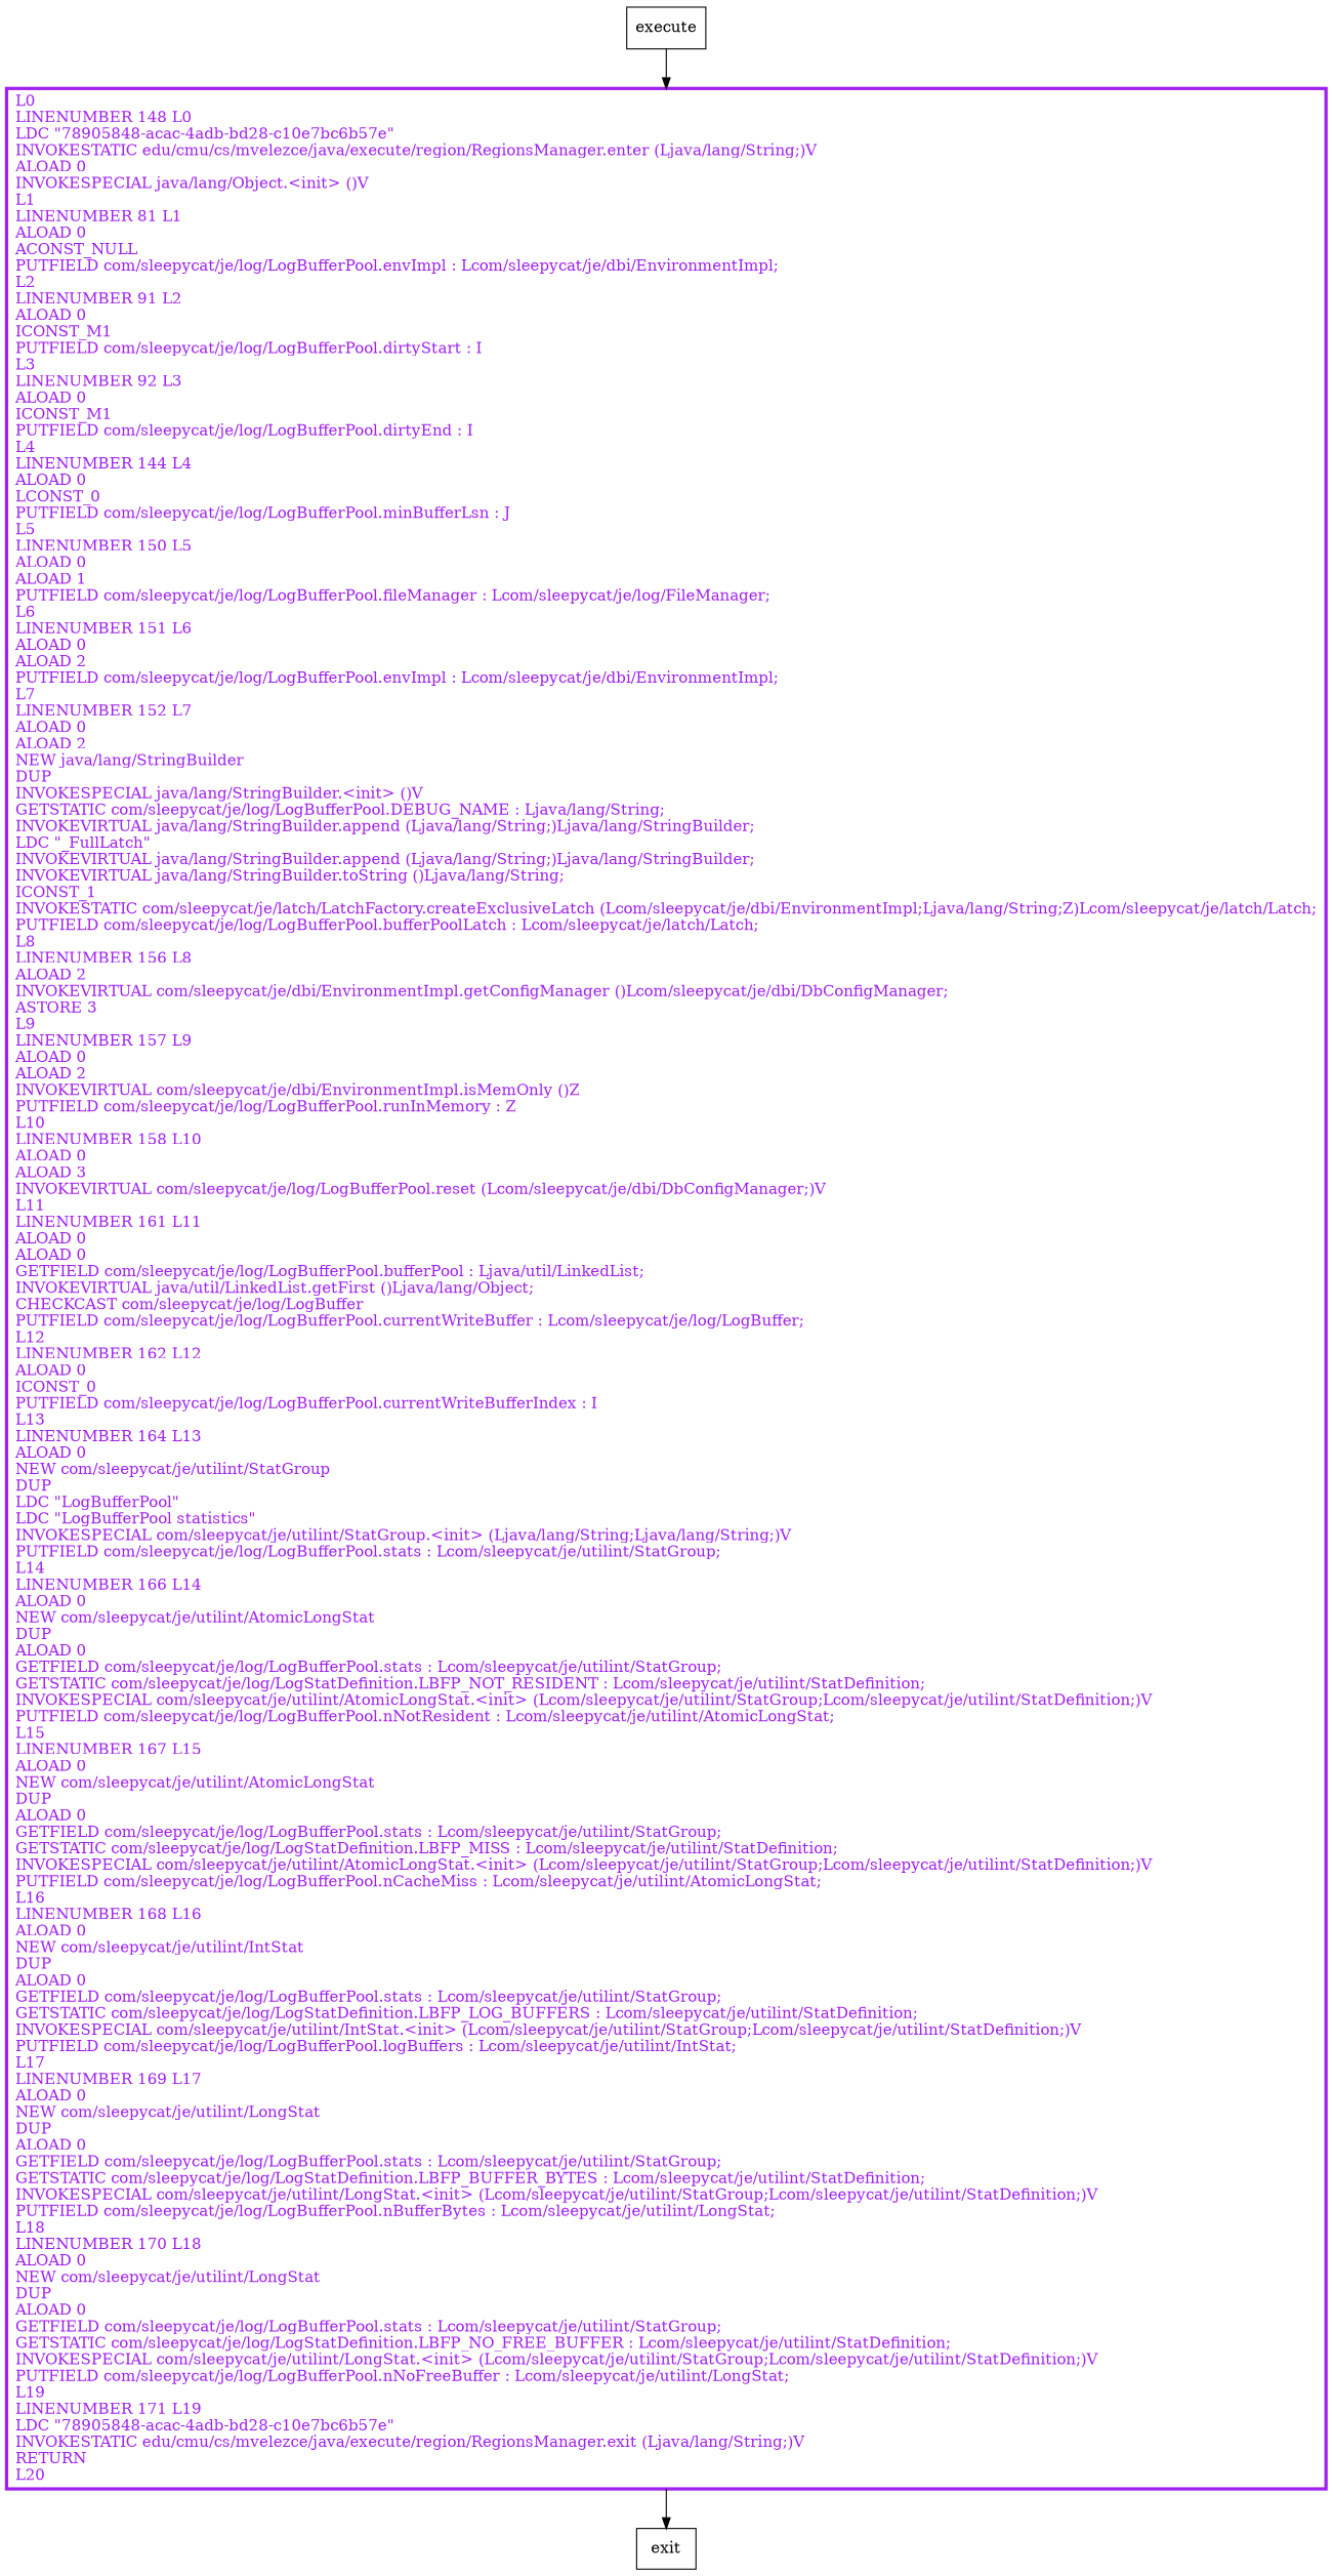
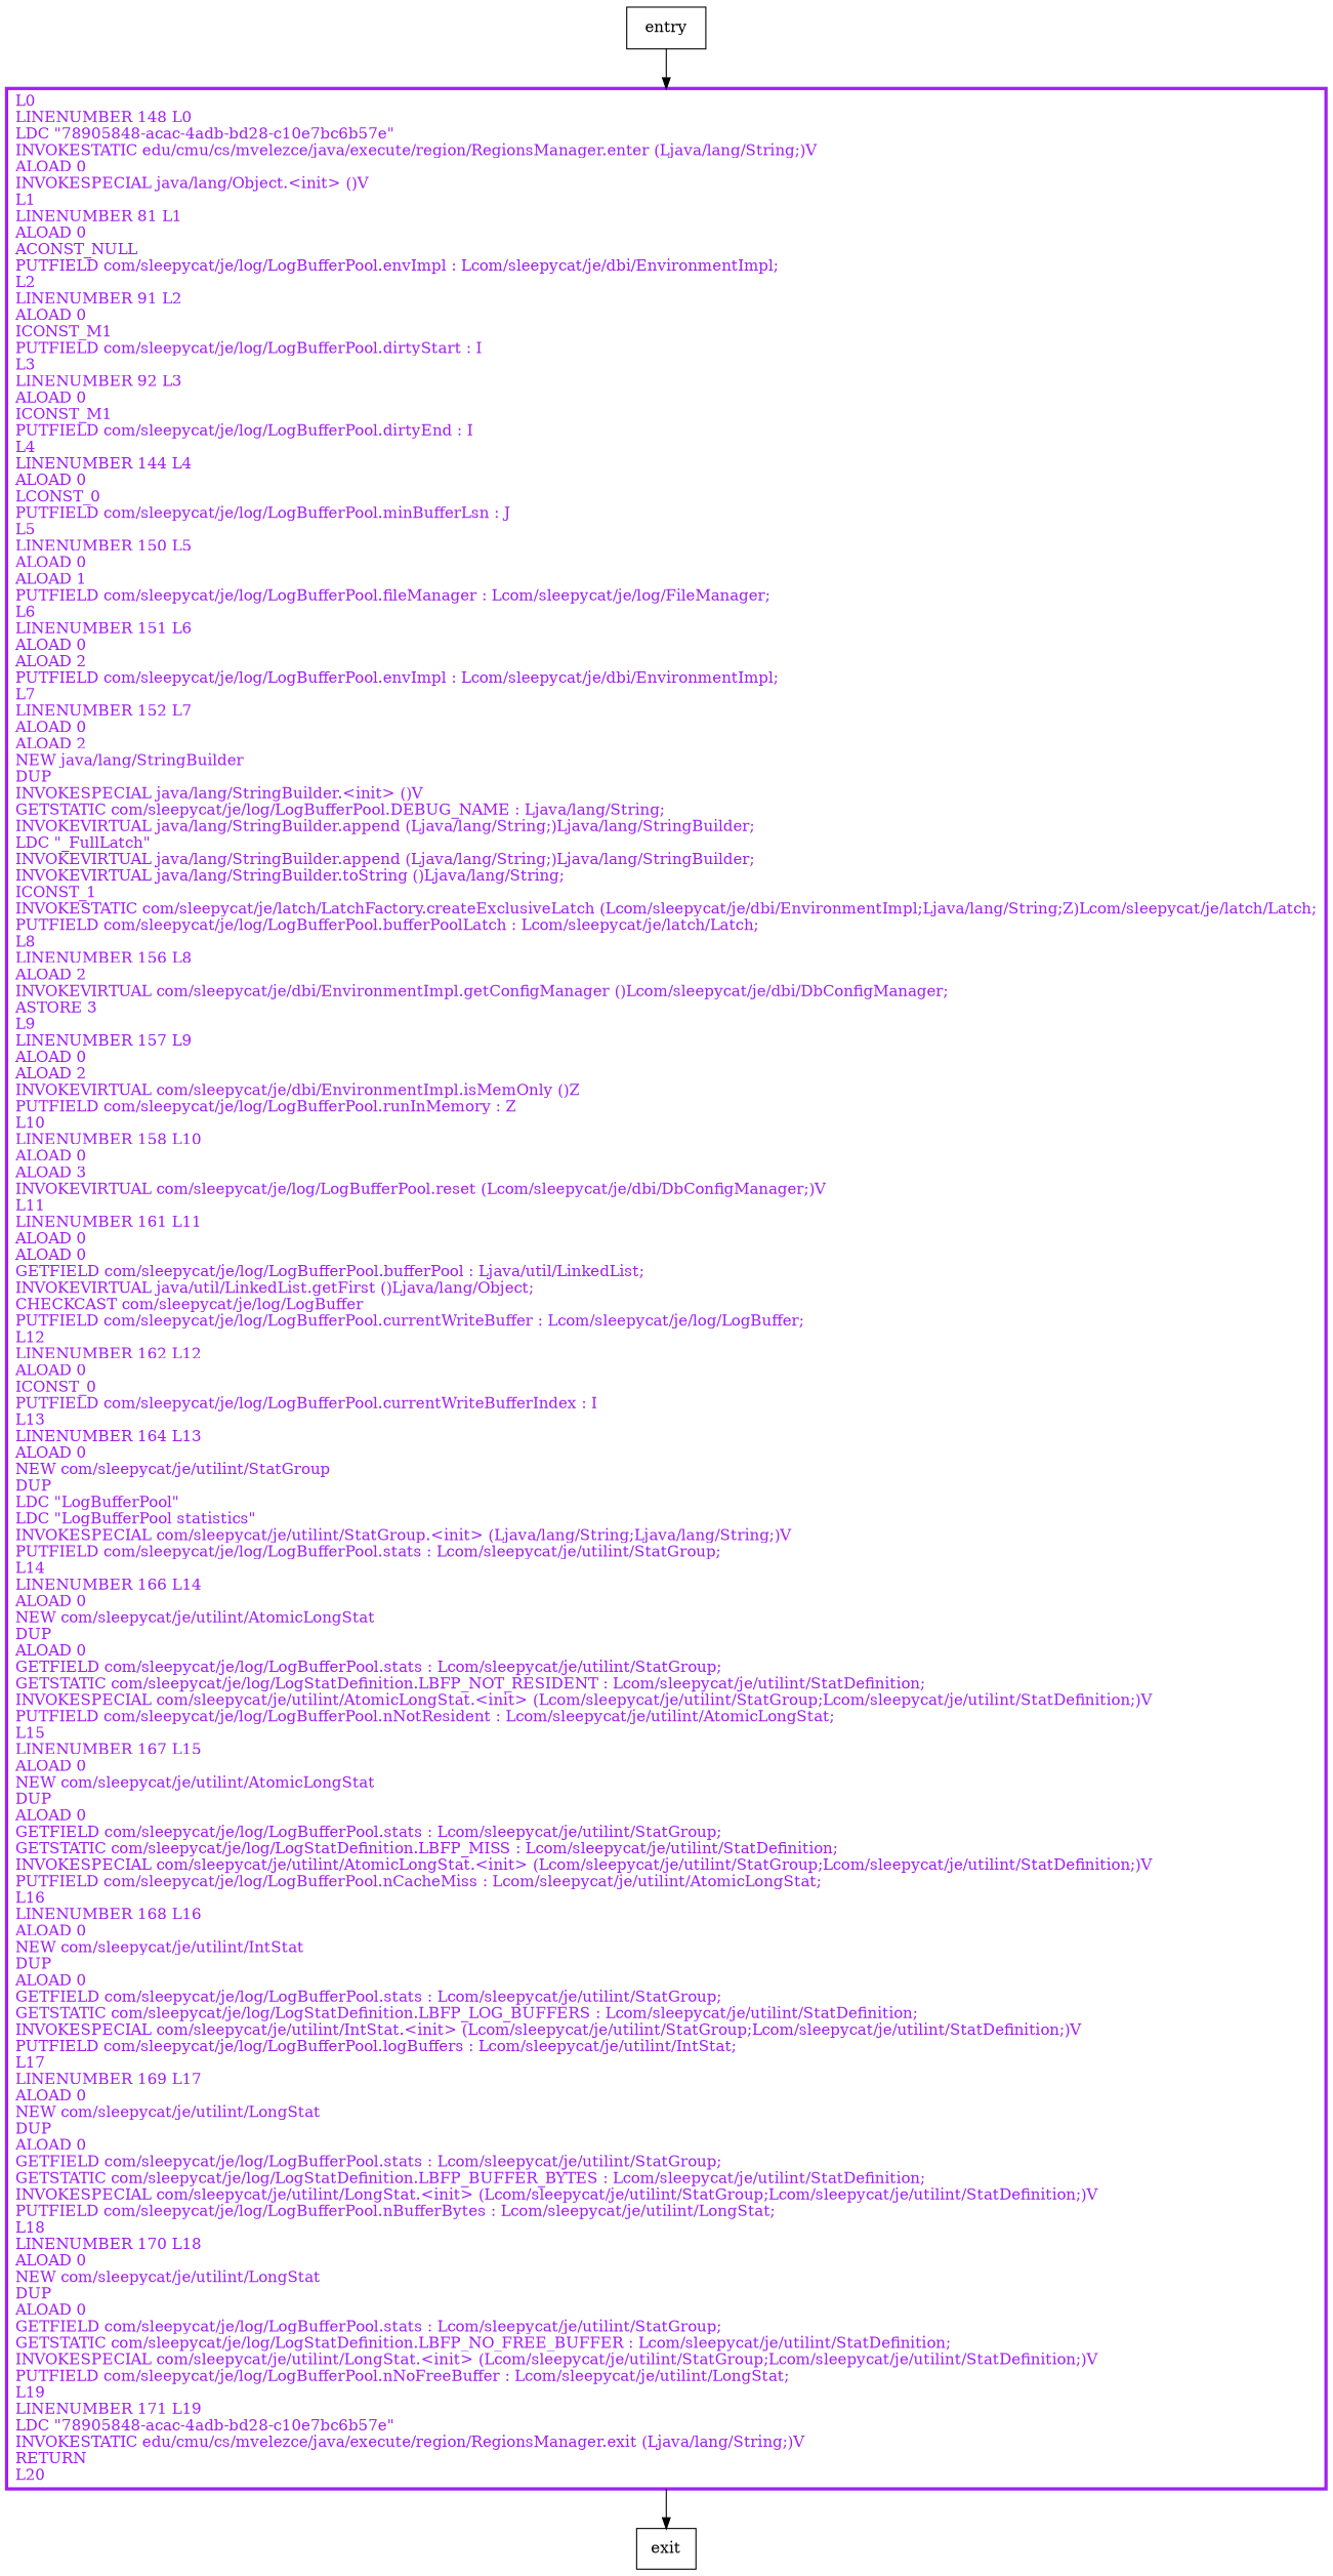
  digraph {
    node [shape=record]
    n1 [color=purple fontcolor=purple label="L0\lLINENUMBER 148 L0\lLDC \"78905848-acac-4adb-bd28-c10e7bc6b57e\"\lINVOKESTATIC edu/cmu/cs/mvelezce/java/execute/region/RegionsManager.enter (Ljava/lang/String;)V\lALOAD 0\lINVOKESPECIAL java/lang/Object.\<init\> ()V\lL1\lLINENUMBER 81 L1\lALOAD 0\lACONST_NULL\lPUTFIELD com/sleepycat/je/log/LogBufferPool.envImpl : Lcom/sleepycat/je/dbi/EnvironmentImpl;\lL2\lLINENUMBER 91 L2\lALOAD 0\lICONST_M1\lPUTFIELD com/sleepycat/je/log/LogBufferPool.dirtyStart : I\lL3\lLINENUMBER 92 L3\lALOAD 0\lICONST_M1\lPUTFIELD com/sleepycat/je/log/LogBufferPool.dirtyEnd : I\lL4\lLINENUMBER 144 L4\lALOAD 0\lLCONST_0\lPUTFIELD com/sleepycat/je/log/LogBufferPool.minBufferLsn : J\lL5\lLINENUMBER 150 L5\lALOAD 0\lALOAD 1\lPUTFIELD com/sleepycat/je/log/LogBufferPool.fileManager : Lcom/sleepycat/je/log/FileManager;\lL6\lLINENUMBER 151 L6\lALOAD 0\lALOAD 2\lPUTFIELD com/sleepycat/je/log/LogBufferPool.envImpl : Lcom/sleepycat/je/dbi/EnvironmentImpl;\lL7\lLINENUMBER 152 L7\lALOAD 0\lALOAD 2\lNEW java/lang/StringBuilder\lDUP\lINVOKESPECIAL java/lang/StringBuilder.\<init\> ()V\lGETSTATIC com/sleepycat/je/log/LogBufferPool.DEBUG_NAME : Ljava/lang/String;\lINVOKEVIRTUAL java/lang/StringBuilder.append (Ljava/lang/String;)Ljava/lang/StringBuilder;\lLDC \"_FullLatch\"\lINVOKEVIRTUAL java/lang/StringBuilder.append (Ljava/lang/String;)Ljava/lang/StringBuilder;\lINVOKEVIRTUAL java/lang/StringBuilder.toString ()Ljava/lang/String;\lICONST_1\lINVOKESTATIC com/sleepycat/je/latch/LatchFactory.createExclusiveLatch (Lcom/sleepycat/je/dbi/EnvironmentImpl;Ljava/lang/String;Z)Lcom/sleepycat/je/latch/Latch;\lPUTFIELD com/sleepycat/je/log/LogBufferPool.bufferPoolLatch : Lcom/sleepycat/je/latch/Latch;\lL8\lLINENUMBER 156 L8\lALOAD 2\lINVOKEVIRTUAL com/sleepycat/je/dbi/EnvironmentImpl.getConfigManager ()Lcom/sleepycat/je/dbi/DbConfigManager;\lASTORE 3\lL9\lLINENUMBER 157 L9\lALOAD 0\lALOAD 2\lINVOKEVIRTUAL com/sleepycat/je/dbi/EnvironmentImpl.isMemOnly ()Z\lPUTFIELD com/sleepycat/je/log/LogBufferPool.runInMemory : Z\lL10\lLINENUMBER 158 L10\lALOAD 0\lALOAD 3\lINVOKEVIRTUAL com/sleepycat/je/log/LogBufferPool.reset (Lcom/sleepycat/je/dbi/DbConfigManager;)V\lL11\lLINENUMBER 161 L11\lALOAD 0\lALOAD 0\lGETFIELD com/sleepycat/je/log/LogBufferPool.bufferPool : Ljava/util/LinkedList;\lINVOKEVIRTUAL java/util/LinkedList.getFirst ()Ljava/lang/Object;\lCHECKCAST com/sleepycat/je/log/LogBuffer\lPUTFIELD com/sleepycat/je/log/LogBufferPool.currentWriteBuffer : Lcom/sleepycat/je/log/LogBuffer;\lL12\lLINENUMBER 162 L12\lALOAD 0\lICONST_0\lPUTFIELD com/sleepycat/je/log/LogBufferPool.currentWriteBufferIndex : I\lL13\lLINENUMBER 164 L13\lALOAD 0\lNEW com/sleepycat/je/utilint/StatGroup\lDUP\lLDC \"LogBufferPool\"\lLDC \"LogBufferPool statistics\"\lINVOKESPECIAL com/sleepycat/je/utilint/StatGroup.\<init\> (Ljava/lang/String;Ljava/lang/String;)V\lPUTFIELD com/sleepycat/je/log/LogBufferPool.stats : Lcom/sleepycat/je/utilint/StatGroup;\lL14\lLINENUMBER 166 L14\lALOAD 0\lNEW com/sleepycat/je/utilint/AtomicLongStat\lDUP\lALOAD 0\lGETFIELD com/sleepycat/je/log/LogBufferPool.stats : Lcom/sleepycat/je/utilint/StatGroup;\lGETSTATIC com/sleepycat/je/log/LogStatDefinition.LBFP_NOT_RESIDENT : Lcom/sleepycat/je/utilint/StatDefinition;\lINVOKESPECIAL com/sleepycat/je/utilint/AtomicLongStat.\<init\> (Lcom/sleepycat/je/utilint/StatGroup;Lcom/sleepycat/je/utilint/StatDefinition;)V\lPUTFIELD com/sleepycat/je/log/LogBufferPool.nNotResident : Lcom/sleepycat/je/utilint/AtomicLongStat;\lL15\lLINENUMBER 167 L15\lALOAD 0\lNEW com/sleepycat/je/utilint/AtomicLongStat\lDUP\lALOAD 0\lGETFIELD com/sleepycat/je/log/LogBufferPool.stats : Lcom/sleepycat/je/utilint/StatGroup;\lGETSTATIC com/sleepycat/je/log/LogStatDefinition.LBFP_MISS : Lcom/sleepycat/je/utilint/StatDefinition;\lINVOKESPECIAL com/sleepycat/je/utilint/AtomicLongStat.\<init\> (Lcom/sleepycat/je/utilint/StatGroup;Lcom/sleepycat/je/utilint/StatDefinition;)V\lPUTFIELD com/sleepycat/je/log/LogBufferPool.nCacheMiss : Lcom/sleepycat/je/utilint/AtomicLongStat;\lL16\lLINENUMBER 168 L16\lALOAD 0\lNEW com/sleepycat/je/utilint/IntStat\lDUP\lALOAD 0\lGETFIELD com/sleepycat/je/log/LogBufferPool.stats : Lcom/sleepycat/je/utilint/StatGroup;\lGETSTATIC com/sleepycat/je/log/LogStatDefinition.LBFP_LOG_BUFFERS : Lcom/sleepycat/je/utilint/StatDefinition;\lINVOKESPECIAL com/sleepycat/je/utilint/IntStat.\<init\> (Lcom/sleepycat/je/utilint/StatGroup;Lcom/sleepycat/je/utilint/StatDefinition;)V\lPUTFIELD com/sleepycat/je/log/LogBufferPool.logBuffers : Lcom/sleepycat/je/utilint/IntStat;\lL17\lLINENUMBER 169 L17\lALOAD 0\lNEW com/sleepycat/je/utilint/LongStat\lDUP\lALOAD 0\lGETFIELD com/sleepycat/je/log/LogBufferPool.stats : Lcom/sleepycat/je/utilint/StatGroup;\lGETSTATIC com/sleepycat/je/log/LogStatDefinition.LBFP_BUFFER_BYTES : Lcom/sleepycat/je/utilint/StatDefinition;\lINVOKESPECIAL com/sleepycat/je/utilint/LongStat.\<init\> (Lcom/sleepycat/je/utilint/StatGroup;Lcom/sleepycat/je/utilint/StatDefinition;)V\lPUTFIELD com/sleepycat/je/log/LogBufferPool.nBufferBytes : Lcom/sleepycat/je/utilint/LongStat;\lL18\lLINENUMBER 170 L18\lALOAD 0\lNEW com/sleepycat/je/utilint/LongStat\lDUP\lALOAD 0\lGETFIELD com/sleepycat/je/log/LogBufferPool.stats : Lcom/sleepycat/je/utilint/StatGroup;\lGETSTATIC com/sleepycat/je/log/LogStatDefinition.LBFP_NO_FREE_BUFFER : Lcom/sleepycat/je/utilint/StatDefinition;\lINVOKESPECIAL com/sleepycat/je/utilint/LongStat.\<init\> (Lcom/sleepycat/je/utilint/StatGroup;Lcom/sleepycat/je/utilint/StatDefinition;)V\lPUTFIELD com/sleepycat/je/log/LogBufferPool.nNoFreeBuffer : Lcom/sleepycat/je/utilint/LongStat;\lL19\lLINENUMBER 171 L19\lLDC \"78905848-acac-4adb-bd28-c10e7bc6b57e\"\lINVOKESTATIC edu/cmu/cs/mvelezce/java/execute/region/RegionsManager.exit (Ljava/lang/String;)V\lRETURN\lL20\l" penwidth=3]
    exit
-   entry [label=execute]
+   entry
    n1 -> exit
    entry -> n1
  }
